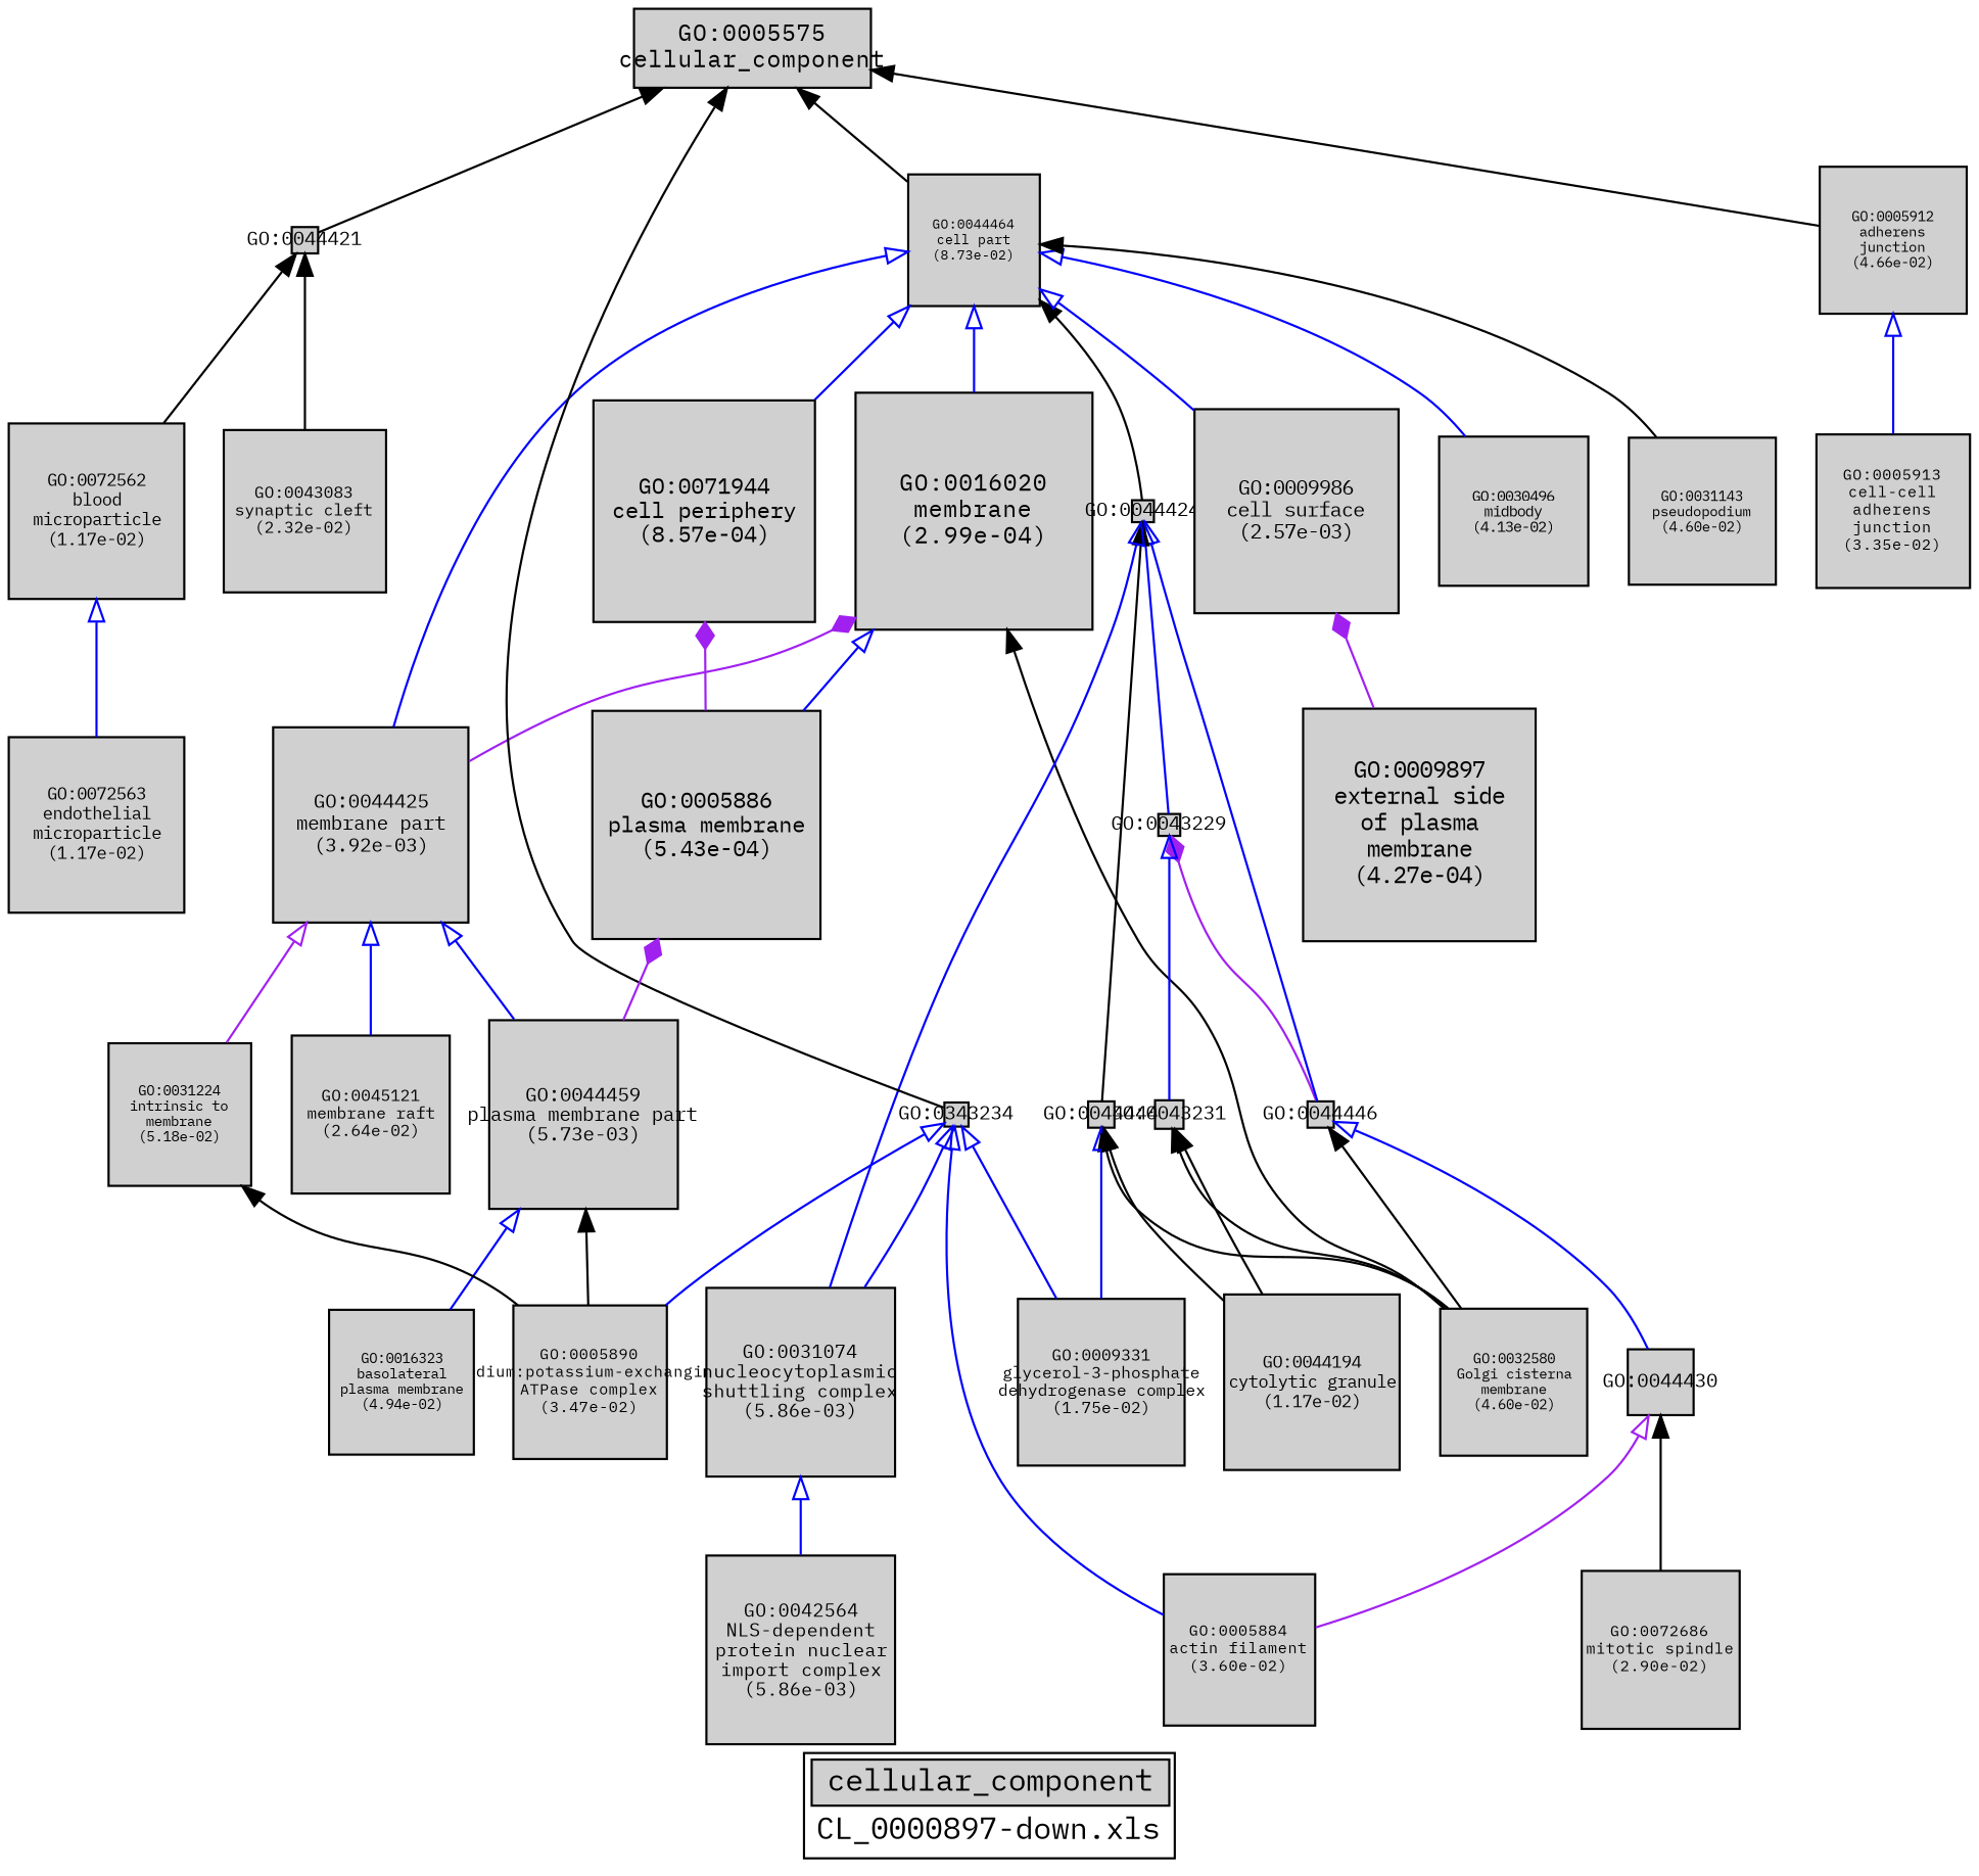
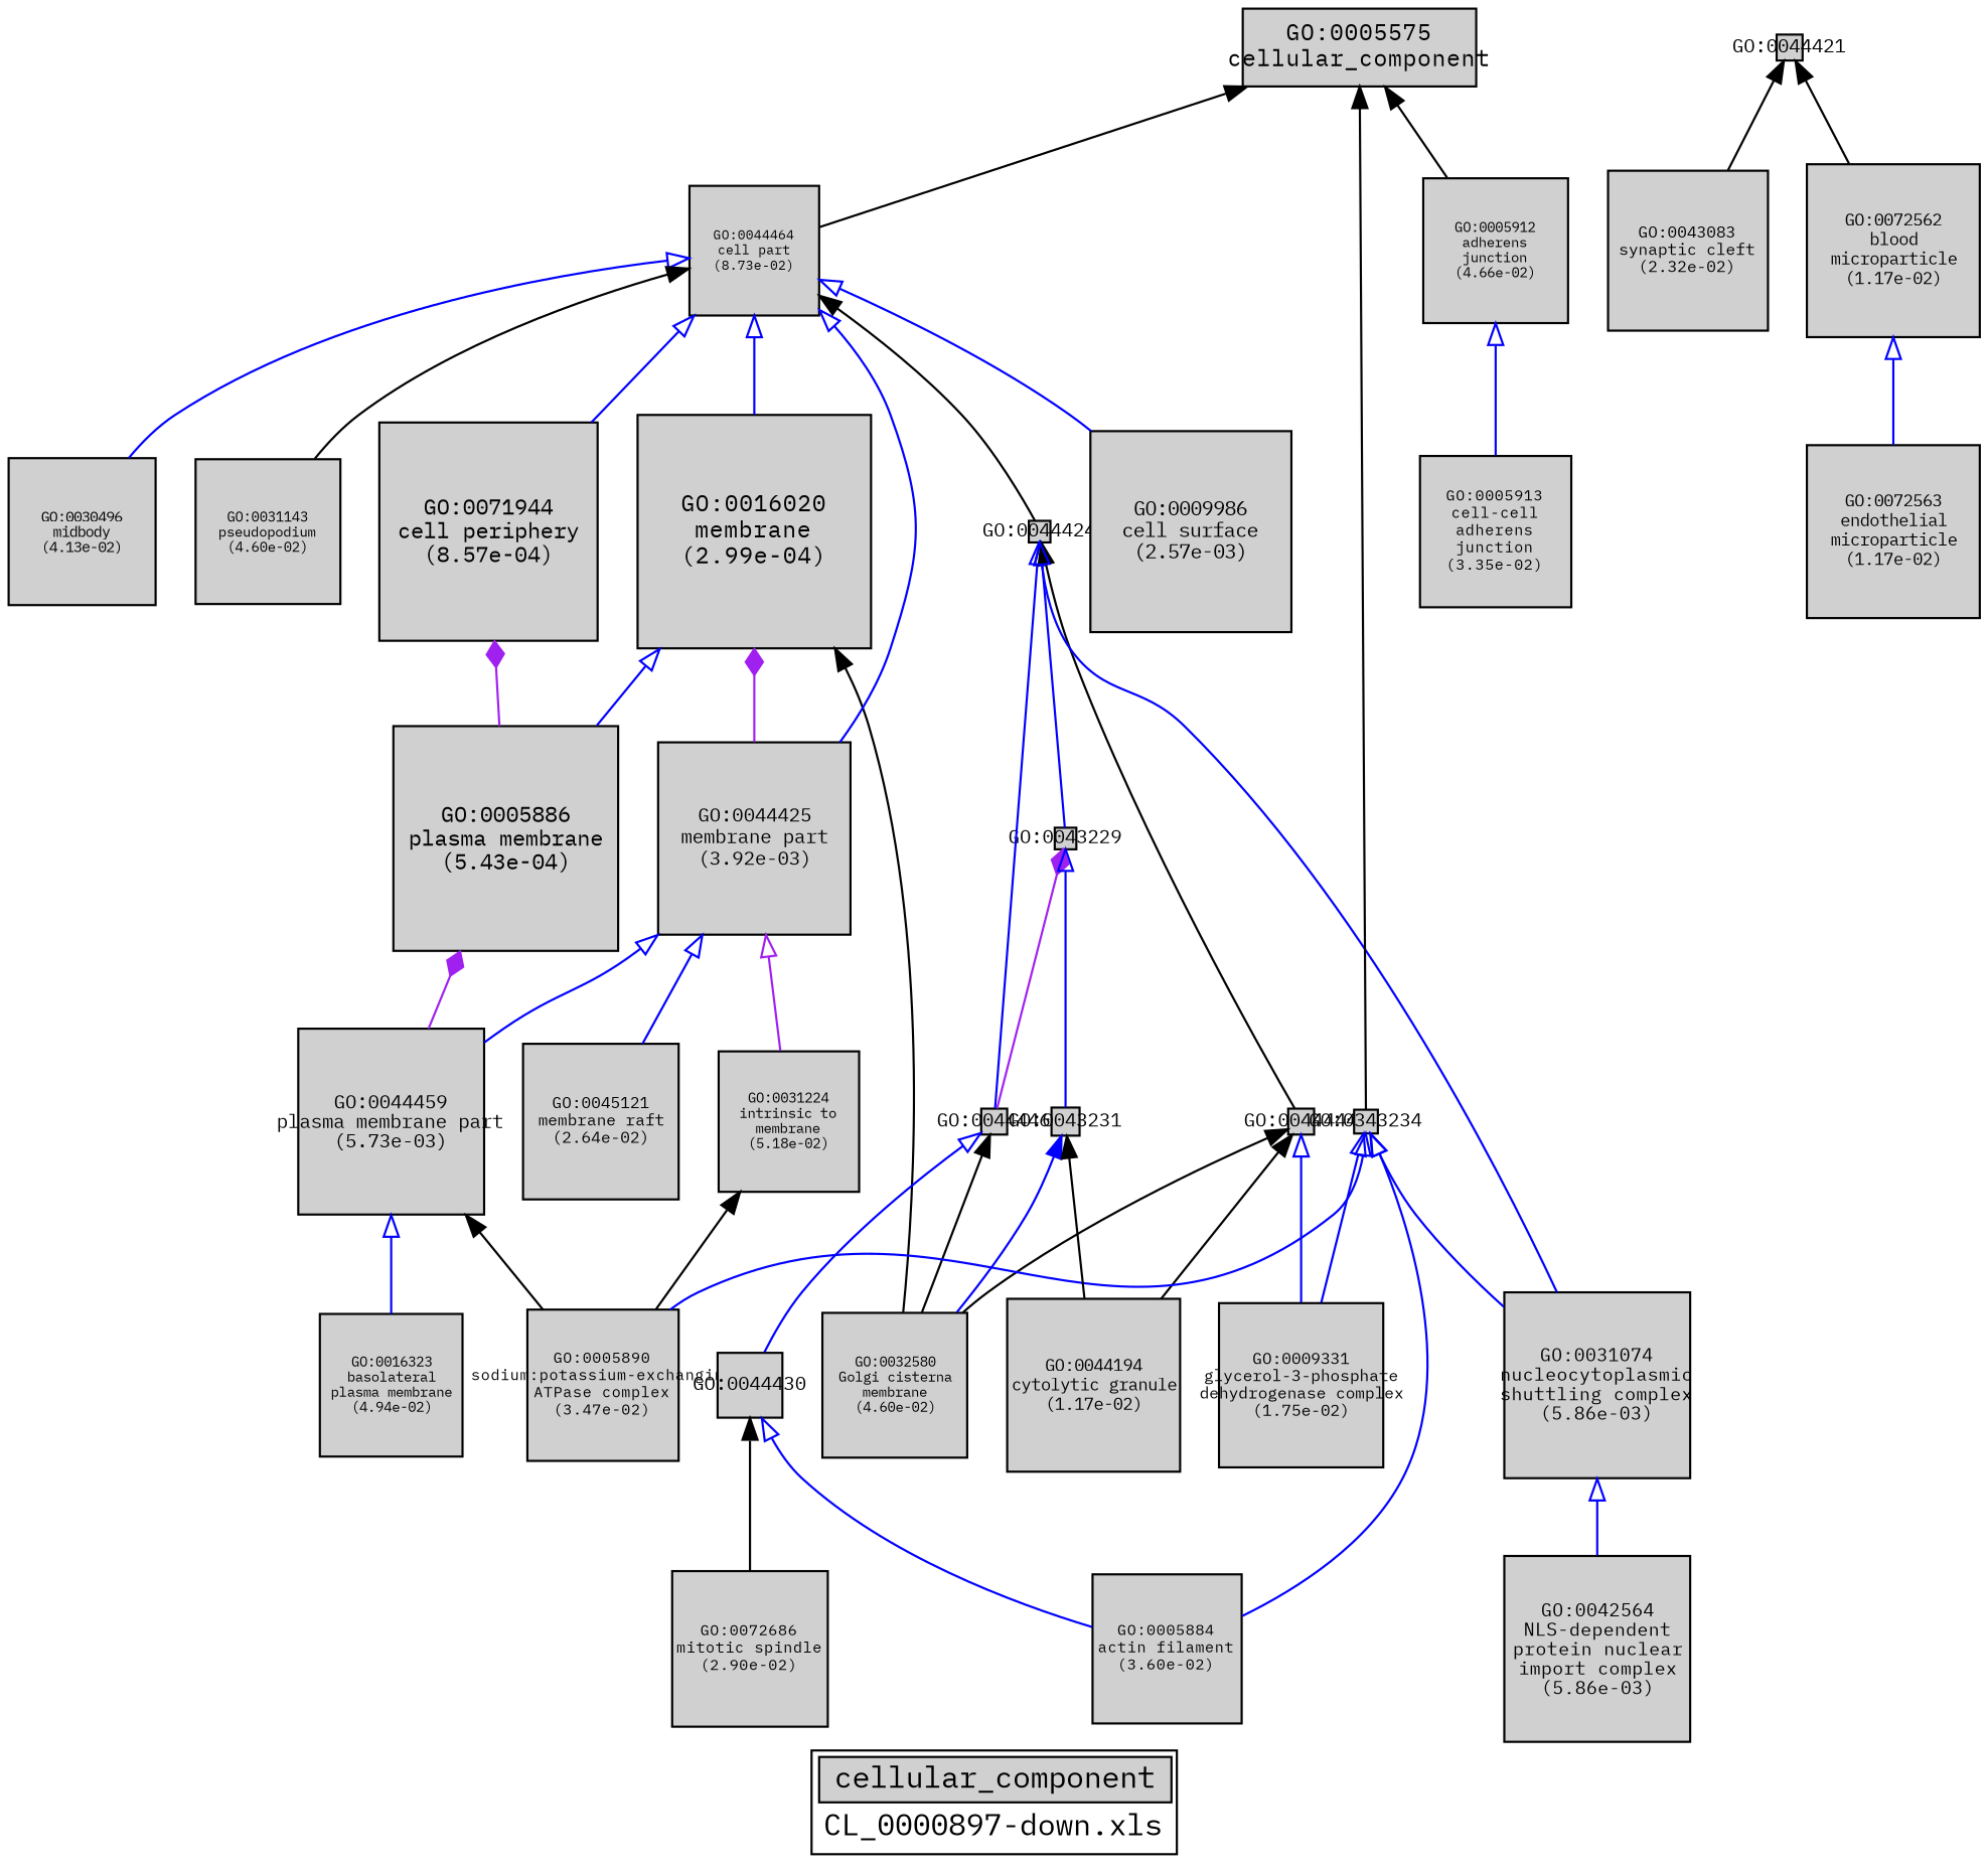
  digraph {
    bgcolor="#FFFFFF"
    fontname="IBM Plex Mono"
    label=<<TABLE COLOR="black" BGCOLOR="white"><TR><TD COLSPAN="2" BGCOLOR="#D0D0D0"><FONT COLOR="black">cellular_component</FONT></TD></TR><TR><TD BORDER="0">CL_0000897-down.xls</TD></TR></TABLE>>
    node [color=black fillcolor="#D0D0D0" fixedsize=true fontcolor=black fontname="IBM Plex Mono" fontsize=9 shape=box style=filled]
    edge [dir=back fontname="IBM Plex Mono" weight=5.0 arrowtail=empty color=blue]
    n1 [fontsize=6.9734172447 height=0.968530172875 label=<<TABLE BORDER="0"><TR><TD>GO:0005890<BR/>sodium:potassium-exchanging<BR/>ATPase complex<BR/>(3.47e-02)</TD></TR></TABLE>> width=0.968530172875]
    n2 [fontsize=8.62527562357 height=1.19795494772 label=<<TABLE BORDER="0"><TR><TD>GO:0044459<BR/>plasma membrane part<BR/>(5.73e-03)</TD></TR></TABLE>> width=1.19795494772]
    n3 [fontsize=10.8 height=1.5 label=<<TABLE BORDER="0"><TR><TD>GO:0016020<BR/>membrane<BR/>(2.99e-04)</TD></TR></TABLE>> width=1.5]
    "GO:0044421" [height=0.168021936866 width=0.168021936866]
    "GO:0044446" [height=0.169220308247 width=0.169220308247]
-   n6 [fontsize=10.5617328518 height=1.46690734052 label=<<TABLE BORDER="0"><TR><TD>GO:0009897<BR/>external side<BR/>of plasma<BR/>membrane<BR/>(4.27e-04)</TD></TR></TABLE>> width=1.46690734052]
    n7 [fontsize=7.37211947149 height=1.02390548215 label=<<TABLE BORDER="0"><TR><TD>GO:0043083<BR/>synaptic cleft<BR/>(2.32e-02)</TD></TR></TABLE>> width=1.02390548215]
    n8 [fontsize=5.95122706608 height=0.826559314733 label=<<TABLE BORDER="0"><TR><TD>GO:0044464<BR/>cell part<BR/>(8.73e-02)</TD></TR></TABLE>> width=0.826559314733]
    n9 [fontsize=6.59987348305 height=0.916649094868 label=<<TABLE BORDER="0"><TR><TD>GO:0016323<BR/>basolateral<BR/>plasma membrane<BR/>(4.94e-02)</TD></TR></TABLE>> width=0.916649094868]
    n10 [fontsize=6.66229959193 height=0.925319387769 label=<<TABLE BORDER="0"><TR><TD>GO:0005912<BR/>adherens<BR/>junction<BR/>(4.66e-02)</TD></TR></TABLE>> width=0.925319387769]
    n11 [fontsize=6.67789979591 height=0.927486082765 label=<<TABLE BORDER="0"><TR><TD>GO:0032580<BR/>Golgi cisterna<BR/>membrane<BR/>(4.60e-02)</TD></TR></TABLE>> width=0.927486082765]
    n12 [fontsize=7.64353109207 height=1.06160154056 label=<<TABLE BORDER="0"><TR><TD>GO:0009331<BR/>glycerol-3-phosphate<BR/>dehydrogenase complex<BR/>(1.75e-02)</TD></TR></TABLE>> width=1.06160154056]
    n13 [fontsize=8.01152299332 height=1.11271152685 label=<<TABLE BORDER="0"><TR><TD>GO:0072562<BR/>blood<BR/>microparticle<BR/>(1.17e-02)</TD></TR></TABLE>> width=1.11271152685]
    "GO:0043229" [height=0.138208464395 width=0.138208464395]
    "GO:0044444" [height=0.170798630446 width=0.170798630446]
    n16 [fontsize=8.60594605464 height=1.19527028537 label=<<TABLE BORDER="0"><TR><TD>GO:0031074<BR/>nucleocytoplasmic<BR/>shuttling complex<BR/>(5.86e-03)</TD></TR></TABLE>> width=1.19527028537]
    n17 [fontsize=8.93519873383 height=1.24099982414 label=<<TABLE BORDER="0"><TR><TD>GO:0044425<BR/>membrane part<BR/>(3.92e-03)</TD></TR></TABLE>> width=1.24099982414]
    n18 [height=0.15411186749 label="GO:0343234" width=0.15411186749]
    "GO:0044430" [height=0.412551484223 width=0.412551484223]
    "GO:0044424" [height=0.13881790134 width=0.13881790134]
    n21 [fontsize=10.8 label=<<TABLE BORDER="0"><TR><TD>GO:0005575<BR/>cellular_component</TD></TR></TABLE>> width=1.5]
    n22 [fontsize=7.2479211986 height=1.00665572203 label=<<TABLE BORDER="0"><TR><TD>GO:0045121<BR/>membrane raft<BR/>(2.64e-02)</TD></TR></TABLE>> width=1.00665572203]
    n23 [fontsize=8.01152299332 height=1.11271152685 label=<<TABLE BORDER="0"><TR><TD>GO:0044194<BR/>cytolytic granule<BR/>(1.17e-02)</TD></TR></TABLE>> width=1.11271152685]
    n24 [fontsize=7.00971437885 height=0.973571441507 label=<<TABLE BORDER="0"><TR><TD>GO:0005913<BR/>cell-cell<BR/>adherens<BR/>junction<BR/>(3.35e-02)</TD></TR></TABLE>> width=0.973571441507]
    "GO:0043231" [height=0.18462405903 width=0.18462405903]
    n26 [fontsize=9.26654695133 height=1.28702040991 label=<<TABLE BORDER="0"><TR><TD>GO:0009986<BR/>cell surface<BR/>(2.57e-03)</TD></TR></TABLE>> width=1.28702040991]
    n27 [fontsize=6.5485947467 height=0.909527048153 label=<<TABLE BORDER="0"><TR><TD>GO:0031224<BR/>intrinsic to<BR/>membrane<BR/>(5.18e-02)</TD></TR></TABLE>> width=0.909527048153]
    n28 [fontsize=7.15515701008 height=0.993771806955 label=<<TABLE BORDER="0"><TR><TD>GO:0072686<BR/>mitotic spindle<BR/>(2.90e-02)</TD></TR></TABLE>> width=0.993771806955]
    n29 [fontsize=8.60594605464 height=1.19527028537 label=<<TABLE BORDER="0"><TR><TD>GO:0042564<BR/>NLS-dependent<BR/>protein nuclear<BR/>import complex<BR/>(5.86e-03)</TD></TR></TABLE>> width=1.19527028537]
    n30 [fontsize=6.79112391571 height=0.94321165496 label=<<TABLE BORDER="0"><TR><TD>GO:0030496<BR/>midbody<BR/>(4.13e-02)</TD></TR></TABLE>> width=0.94321165496]
    n31 [fontsize=6.67789979591 height=0.927486082765 label=<<TABLE BORDER="0"><TR><TD>GO:0031143<BR/>pseudopodium<BR/>(4.60e-02)</TD></TR></TABLE>> width=0.927486082765]
    n32 [fontsize=6.93446459212 height=0.963120082239 label=<<TABLE BORDER="0"><TR><TD>GO:0005884<BR/>actin filament<BR/>(3.60e-02)</TD></TR></TABLE>> width=0.963120082239]
    n33 [fontsize=8.01152299332 height=1.11271152685 label=<<TABLE BORDER="0"><TR><TD>GO:0072563<BR/>endothelial<BR/>microparticle<BR/>(1.17e-02)</TD></TR></TABLE>> width=1.11271152685]
    n34 [fontsize=10.3978122466 height=1.4441405898 label=<<TABLE BORDER="0"><TR><TD>GO:0005886<BR/>plasma membrane<BR/>(5.43e-04)</TD></TR></TABLE>> width=1.4441405898]
    n35 [fontsize=10.0790556137 height=1.39986883523 label=<<TABLE BORDER="0"><TR><TD>GO:0071944<BR/>cell periphery<BR/>(8.57e-04)</TD></TR></TABLE>> width=1.39986883523]
    subgraph sub_1 {
      n1
      n2
      n3
      "GO:0044421"
      "GO:0044446"
-     n6
      n7
      n8
      n9
      n10
      n11
      n12
      n13
      "GO:0043229"
      "GO:0044444"
      n16
      n17
      n18
      "GO:0044430"
      "GO:0044424"
      n21
      n22
      n23
      n24
      "GO:0043231"
      n26
      n27
      n28
      n29
      n30
      n31
      n32
      n33
      n34
      n35
    }
    subgraph sub_2 {
      "GO:0044421"
      n7
      n11
      n21
      n23
      n28
      n31
      subgraph sub_3 {
        subgraph sub_4 {
        }
        subgraph sub_5 {
        }
      }
      subgraph sub_6 {
        n2
        n3
        "GO:0044446"
-       n6
        "GO:0043229"
        n17
        n26
        n34
        n35
      }
      subgraph sub_7 {
        n1
        n2
        n3
        "GO:0044446"
-       n6
        n8
        n9
        n10
        n12
        n13
        "GO:0043229"
        "GO:0044444"
        n16
        n17
        n18
        "GO:0044430"
        "GO:0044424"
        n22
        n24
        "GO:0043231"
        n26
        n27
        n29
        n30
        n32
        n33
        n34
        n35
      }
    }
    n2 -> n1 [weight=1 arrowtail="" color=""]
    n2 -> n9
    n3 -> n11 [weight=1 arrowtail="" color=""]
    n3 -> n17 [arrowtail=diamond color=purple weight=2.5]
    n3 -> n34
    "GO:0044421" -> n7 [weight=1 arrowtail="" color=""]
    "GO:0044421" -> n13 [weight=1 arrowtail="" color=""]
    "GO:0044446" -> n11 [weight=1 arrowtail="" color=""]
    "GO:0044446" -> "GO:0044430"
    n8 -> n3
    n8 -> n17
    n8 -> "GO:0044424" [weight=1 arrowtail="" color=""]
    n8 -> n26
    n8 -> n30
    n8 -> n31 [weight=1 arrowtail="" color=""]
    n8 -> n35
    n10 -> n24
    n13 -> n33
    "GO:0043229" -> "GO:0044446" [arrowtail=diamond color=purple weight=2.5]
    "GO:0043229" -> "GO:0043231"
    "GO:0044444" -> n11 [weight=1 arrowtail="" color=""]
    "GO:0044444" -> n12
    "GO:0044444" -> n23 [weight=1 arrowtail="" color=""]
    n16 -> n29
    n17 -> n2
    n17 -> n22
    n17 -> n27 [color=purple]
    n18 -> n1
    n18 -> n12
    n18 -> n16
    n18 -> n32
    "GO:0044430" -> n28 [weight=1 arrowtail="" color=""]
-   "GO:0044430" -> n32 [color=purple]
+   "GO:0044430" -> n32
    "GO:0044424" -> "GO:0044446"
    "GO:0044424" -> "GO:0043229"
    "GO:0044424" -> "GO:0044444" [weight=1 arrowtail="" color=""]
    "GO:0044424" -> n16
-   n21 -> "GO:0044421" [weight=1 arrowtail="" color=""]
    n21 -> n8 [weight=1 arrowtail="" color=""]
    n21 -> n10 [weight=1 arrowtail="" color=""]
    n21 -> n18 [weight=1 arrowtail="" color=""]
-   "GO:0043231" -> n11 [weight=1 arrowtail="" color=""]
+   "GO:0043231" -> n11 [weight=1 arrowtail=""]
    "GO:0043231" -> n23 [weight=1 arrowtail="" color=""]
-   n26 -> n6 [arrowtail=diamond color=purple weight=2.5]
    n27 -> n1 [weight=1 arrowtail="" color=""]
    n34 -> n2 [arrowtail=diamond color=purple weight=2.5]
    n35 -> n34 [arrowtail=diamond color=purple weight=2.5]
  }
